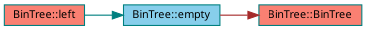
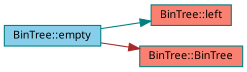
  digraph {
    fontname="Noto Sans"
    rankdir=LR
    node [color=teal fillcolor=salmon fontname="Noto Sans" fontsize=10 shape=record style=filled]
    edge [fontname="Noto Sans" fontsize=10 labelfontname=Helvetica labelfontsize=10 style=solid]
    n1 [fontcolor=black height=0.2 label="BinTree::left" width=0.4]
    n2 [fillcolor=skyblue height=0.2 label="BinTree::empty" width=0.4]
    n3 [height=0.2 label="BinTree::BinTree" width=0.4]
-   n1 -> n2 [color=teal]
+   n2 -> n1 [color=teal]
    n2 -> n3 [color=brown]
  }
